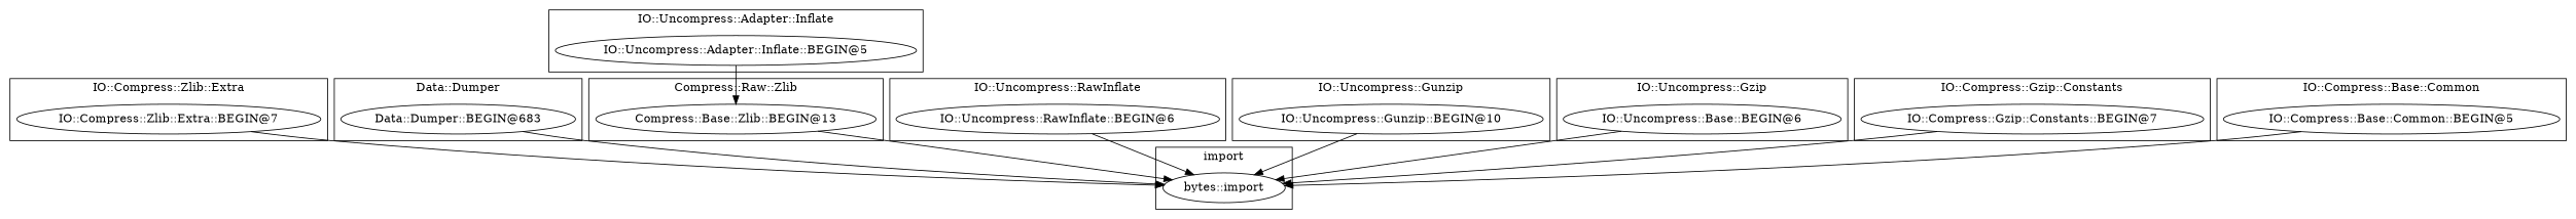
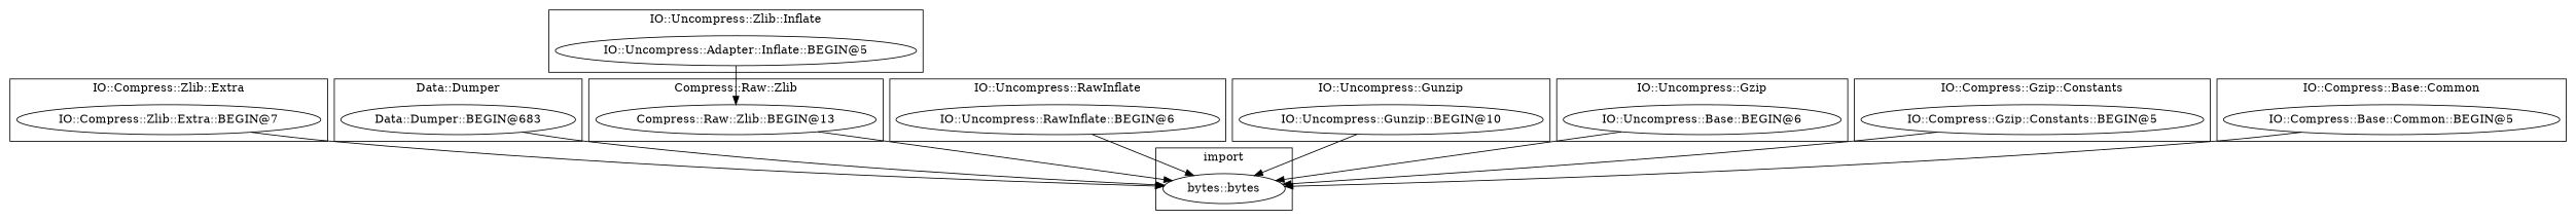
  digraph {
-   "bytes::import"
+   "bytes::import" [label="bytes::bytes"]
    "IO::Compress::Zlib::Extra::BEGIN@7"
    "IO::Uncompress::Adapter::Inflate::BEGIN@5"
    "Data::Dumper::BEGIN@683"
-   "Compress::Raw::Zlib::BEGIN@13" [label="Compress::Base::Zlib::BEGIN@13"]
+   "Compress::Raw::Zlib::BEGIN@13"
    "IO::Uncompress::RawInflate::BEGIN@6"
    "IO::Uncompress::Gunzip::BEGIN@10"
    "IO::Uncompress::Base::BEGIN@6"
-   "IO::Compress::Gzip::Constants::BEGIN@5" [label="IO::Compress::Gzip::Constants::BEGIN@7"]
+   "IO::Compress::Gzip::Constants::BEGIN@5"
    "IO::Compress::Base::Common::BEGIN@5"
    subgraph cluster_1 {
      label=import
      "bytes::import"
    }
    subgraph cluster_2 {
      label="IO::Compress::Zlib::Extra"
      "IO::Compress::Zlib::Extra::BEGIN@7"
    }
    subgraph cluster_3 {
-     label="IO::Uncompress::Adapter::Inflate"
+     label="IO::Uncompress::Zlib::Inflate"
      "IO::Uncompress::Adapter::Inflate::BEGIN@5"
    }
    subgraph cluster_4 {
      label="Data::Dumper"
      "Data::Dumper::BEGIN@683"
    }
    subgraph cluster_5 {
      label="Compress::Raw::Zlib"
      "Compress::Raw::Zlib::BEGIN@13"
    }
    subgraph cluster_6 {
      label="IO::Uncompress::RawInflate"
      "IO::Uncompress::RawInflate::BEGIN@6"
    }
    subgraph cluster_7 {
      label="IO::Uncompress::Gunzip"
      "IO::Uncompress::Gunzip::BEGIN@10"
    }
    subgraph cluster_8 {
      label="IO::Uncompress::Gzip"
      "IO::Uncompress::Base::BEGIN@6"
    }
    subgraph cluster_9 {
      label="IO::Compress::Gzip::Constants"
      "IO::Compress::Gzip::Constants::BEGIN@5"
    }
    subgraph cluster_10 {
      label="IO::Compress::Base::Common"
      "IO::Compress::Base::Common::BEGIN@5"
    }
    "IO::Compress::Zlib::Extra::BEGIN@7" -> "bytes::import"
    "IO::Uncompress::Adapter::Inflate::BEGIN@5" -> "Compress::Raw::Zlib::BEGIN@13"
    "Data::Dumper::BEGIN@683" -> "bytes::import"
    "Compress::Raw::Zlib::BEGIN@13" -> "bytes::import"
    "IO::Uncompress::RawInflate::BEGIN@6" -> "bytes::import"
    "IO::Uncompress::Gunzip::BEGIN@10" -> "bytes::import"
    "IO::Uncompress::Base::BEGIN@6" -> "bytes::import"
    "IO::Compress::Gzip::Constants::BEGIN@5" -> "bytes::import"
    "IO::Compress::Base::Common::BEGIN@5" -> "bytes::import"
  }
